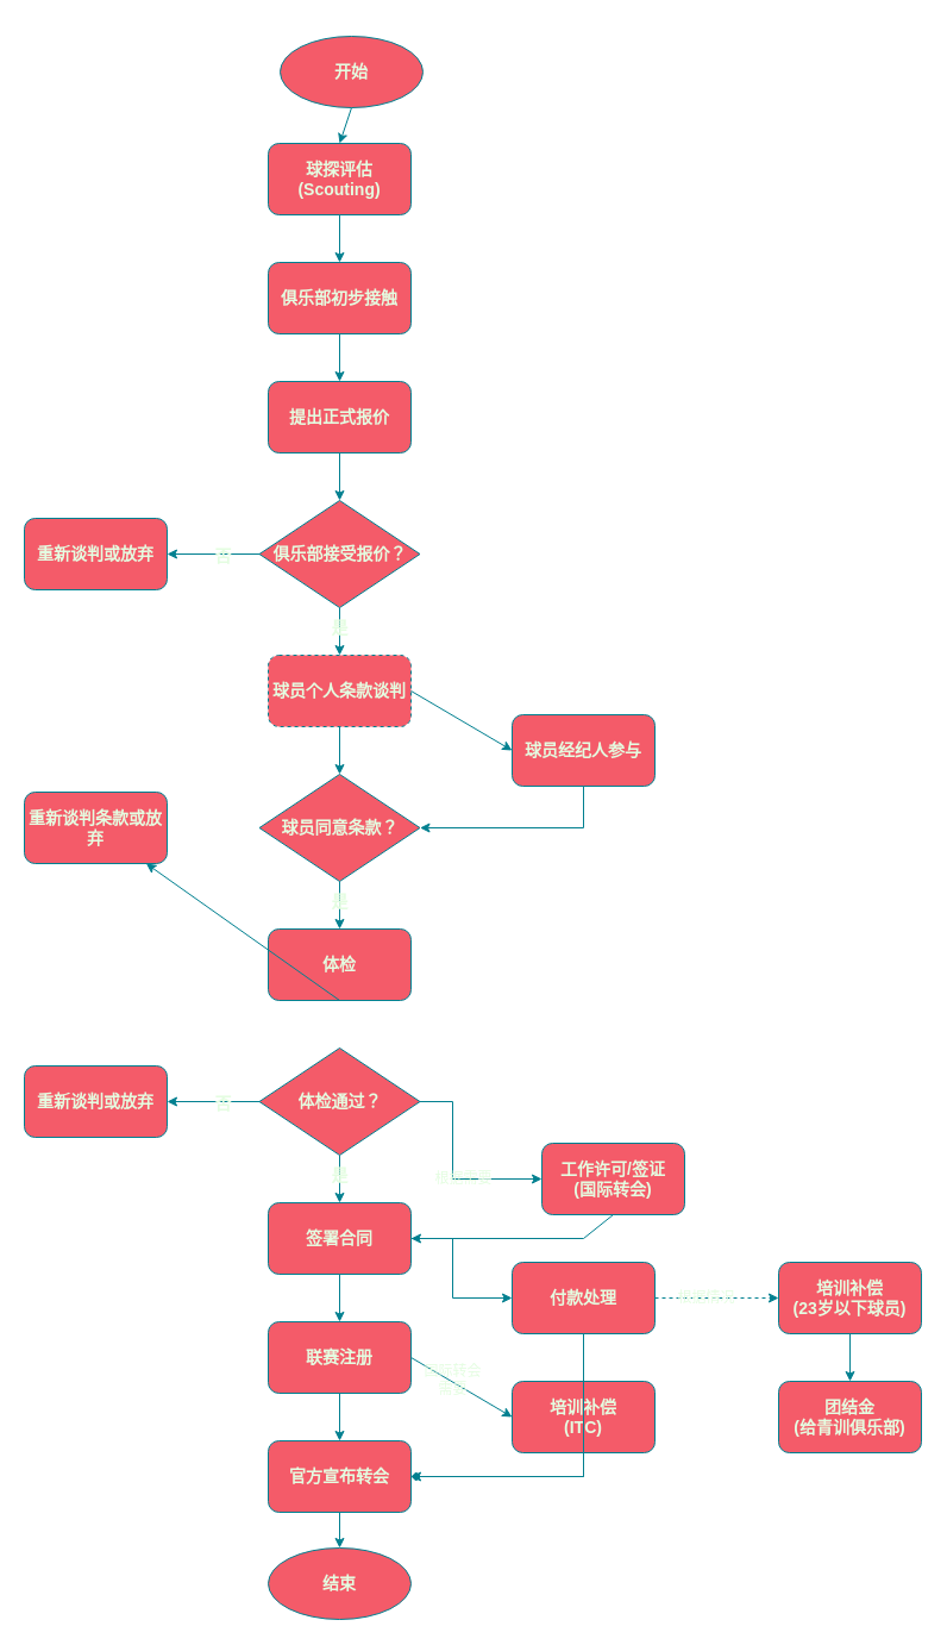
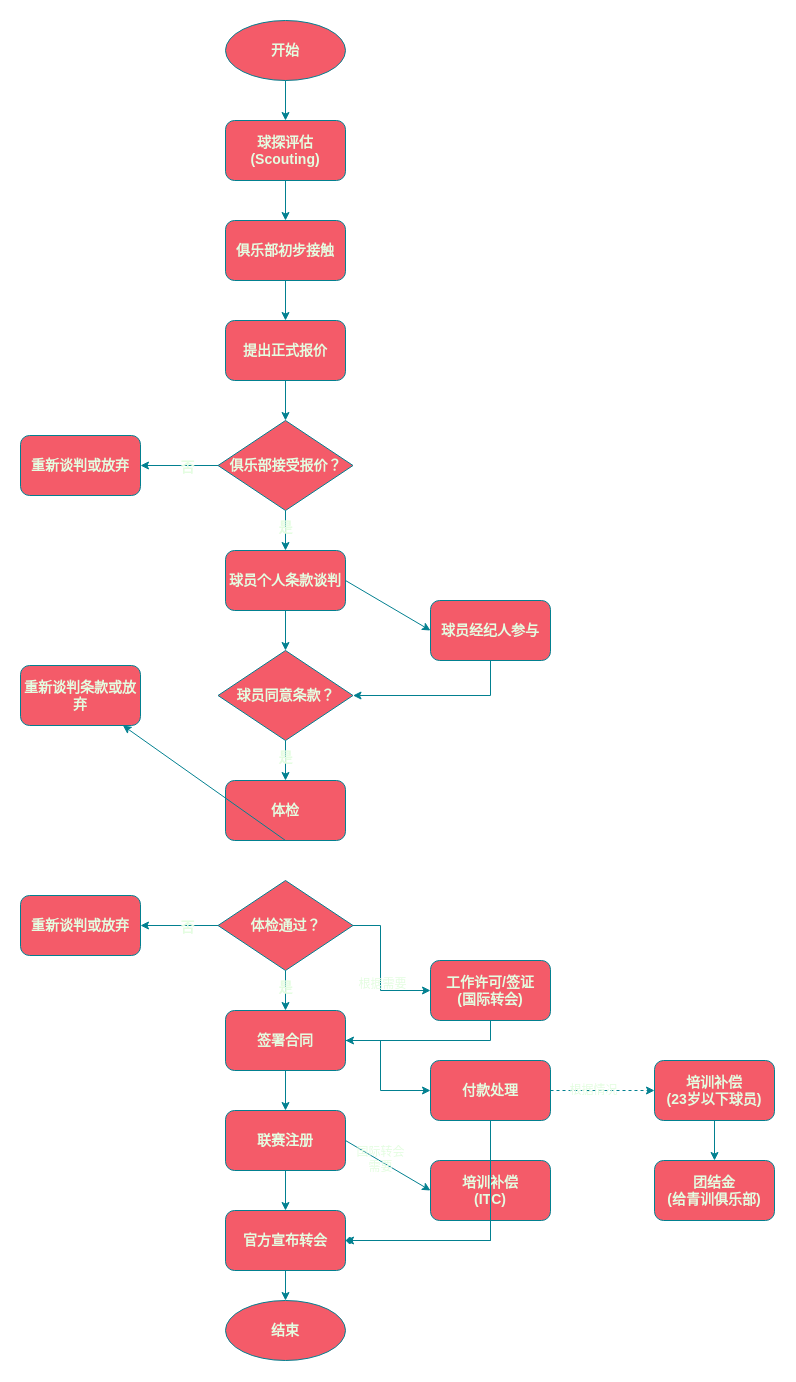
  <mxCell id="0" />
  <mxCell id="1" parent="0" />
- <mxCell id="2" value="开始" style="ellipse;whiteSpace=wrap;html=1;fillColor=#F45B69;strokeColor=#028090;fontSize=14;fontStyle=1;labelBackgroundColor=none;fontColor=#E4FDE1;" parent="1" vertex="1"><mxGeometry x="235" y="30" width="120" height="60" as="geometry" /></mxCell>
+ <mxCell id="2" value="开始" style="ellipse;whiteSpace=wrap;html=1;fillColor=#F45B69;strokeColor=#028090;fontSize=14;fontStyle=1;labelBackgroundColor=none;fontColor=#E4FDE1;" parent="1" vertex="1"><mxGeometry x="225" y="20" width="120" height="60" as="geometry" /></mxCell>
  <mxCell id="3" value="球探评估&lt;br&gt;(Scouting)" style="rounded=1;whiteSpace=wrap;html=1;fillColor=#F45B69;strokeColor=#028090;fontSize=14;fontStyle=1;labelBackgroundColor=none;fontColor=#E4FDE1;" parent="1" vertex="1"><mxGeometry x="225" y="120" width="120" height="60" as="geometry" /></mxCell>
  <mxCell id="4" value="" style="endArrow=classic;html=1;rounded=0;exitX=0.5;exitY=1;exitDx=0;exitDy=0;entryX=0.5;entryY=0;entryDx=0;entryDy=0;labelBackgroundColor=none;strokeColor=#028090;fontColor=default;" parent="1" source="2" target="3" edge="1"><mxGeometry width="50" height="50" relative="1" as="geometry"><mxPoint x="300" y="90" as="sourcePoint" /><mxPoint x="350" y="40" as="targetPoint" /></mxGeometry></mxCell>
  <mxCell id="5" value="俱乐部初步接触" style="rounded=1;whiteSpace=wrap;html=1;fillColor=#F45B69;strokeColor=#028090;fontSize=14;fontStyle=1;labelBackgroundColor=none;fontColor=#E4FDE1;" parent="1" vertex="1"><mxGeometry x="225" y="220" width="120" height="60" as="geometry" /></mxCell>
  <mxCell id="6" value="" style="endArrow=classic;html=1;rounded=0;exitX=0.5;exitY=1;exitDx=0;exitDy=0;entryX=0.5;entryY=0;entryDx=0;entryDy=0;labelBackgroundColor=none;strokeColor=#028090;fontColor=default;" parent="1" source="3" target="5" edge="1"><mxGeometry width="50" height="50" relative="1" as="geometry"><mxPoint x="300" y="190" as="sourcePoint" /><mxPoint x="350" y="140" as="targetPoint" /></mxGeometry></mxCell>
  <mxCell id="7" value="提出正式报价" style="rounded=1;whiteSpace=wrap;html=1;fillColor=#F45B69;strokeColor=#028090;fontSize=14;fontStyle=1;labelBackgroundColor=none;fontColor=#E4FDE1;" parent="1" vertex="1"><mxGeometry x="225" y="320" width="120" height="60" as="geometry" /></mxCell>
  <mxCell id="8" value="" style="endArrow=classic;html=1;rounded=0;exitX=0.5;exitY=1;exitDx=0;exitDy=0;entryX=0.5;entryY=0;entryDx=0;entryDy=0;labelBackgroundColor=none;strokeColor=#028090;fontColor=default;" parent="1" source="5" target="7" edge="1"><mxGeometry width="50" height="50" relative="1" as="geometry"><mxPoint x="300" y="290" as="sourcePoint" /><mxPoint x="350" y="240" as="targetPoint" /></mxGeometry></mxCell>
  <mxCell id="9" value="俱乐部接受报价？" style="rhombus;whiteSpace=wrap;html=1;fillColor=#F45B69;strokeColor=#028090;fontSize=14;fontStyle=1;labelBackgroundColor=none;fontColor=#E4FDE1;" parent="1" vertex="1"><mxGeometry x="217.5" y="420" width="135" height="90" as="geometry" /></mxCell>
  <mxCell id="10" value="" style="endArrow=classic;html=1;rounded=0;exitX=0.5;exitY=1;exitDx=0;exitDy=0;entryX=0.5;entryY=0;entryDx=0;entryDy=0;labelBackgroundColor=none;strokeColor=#028090;fontColor=default;" parent="1" source="7" target="9" edge="1"><mxGeometry width="50" height="50" relative="1" as="geometry"><mxPoint x="300" y="390" as="sourcePoint" /><mxPoint x="350" y="340" as="targetPoint" /></mxGeometry></mxCell>
  <mxCell id="11" value="重新谈判或放弃" style="rounded=1;whiteSpace=wrap;html=1;fillColor=#F45B69;strokeColor=#028090;fontSize=14;fontStyle=1;labelBackgroundColor=none;fontColor=#E4FDE1;" parent="1" vertex="1"><mxGeometry x="20" y="435" width="120" height="60" as="geometry" /></mxCell>
  <mxCell id="12" value="" style="endArrow=classic;html=1;rounded=0;exitX=0;exitY=0.5;exitDx=0;exitDy=0;entryX=1;entryY=0.5;entryDx=0;entryDy=0;labelBackgroundColor=none;strokeColor=#028090;fontColor=default;" parent="1" source="9" target="11" edge="1"><mxGeometry width="50" height="50" relative="1" as="geometry"><mxPoint x="220" y="470" as="sourcePoint" /><mxPoint x="270" y="420" as="targetPoint" /></mxGeometry></mxCell>
  <mxCell id="13" value="否" style="edgeLabel;html=1;align=center;verticalAlign=middle;resizable=0;points=[];fontSize=14;fontStyle=1;labelBackgroundColor=none;fontColor=#E4FDE1;" parent="12" vertex="1" connectable="0"><mxGeometry x="-0.2" y="1" relative="1" as="geometry"><mxPoint as="offset" /></mxGeometry></mxCell>
- <mxCell id="14" value="球员个人条款谈判" style="rounded=1;whiteSpace=wrap;html=1;fillColor=#F45B69;strokeColor=#028090;fontSize=14;fontStyle=1;labelBackgroundColor=none;fontColor=#E4FDE1;dashed=1;" parent="1" vertex="1"><mxGeometry x="225" y="550" width="120" height="60" as="geometry" /></mxCell>
+ <mxCell id="14" value="球员个人条款谈判" style="rounded=1;whiteSpace=wrap;html=1;fillColor=#F45B69;strokeColor=#028090;fontSize=14;fontStyle=1;labelBackgroundColor=none;fontColor=#E4FDE1;" parent="1" vertex="1"><mxGeometry x="225" y="550" width="120" height="60" as="geometry" /></mxCell>
  <mxCell id="15" value="" style="endArrow=classic;html=1;rounded=0;exitX=0.5;exitY=1;exitDx=0;exitDy=0;entryX=0.5;entryY=0;entryDx=0;entryDy=0;labelBackgroundColor=none;strokeColor=#028090;fontColor=default;" parent="1" source="9" target="14" edge="1"><mxGeometry width="50" height="50" relative="1" as="geometry"><mxPoint x="280" y="520" as="sourcePoint" /><mxPoint x="330" y="470" as="targetPoint" /></mxGeometry></mxCell>
  <mxCell id="16" value="是" style="edgeLabel;html=1;align=center;verticalAlign=middle;resizable=0;points=[];fontSize=14;fontStyle=1;labelBackgroundColor=none;fontColor=#E4FDE1;" parent="15" vertex="1" connectable="0"><mxGeometry x="-0.2" y="-1" relative="1" as="geometry"><mxPoint as="offset" /></mxGeometry></mxCell>
  <mxCell id="17" value="球员同意条款？" style="rhombus;whiteSpace=wrap;html=1;fillColor=#F45B69;strokeColor=#028090;fontSize=14;fontStyle=1;labelBackgroundColor=none;fontColor=#E4FDE1;" parent="1" vertex="1"><mxGeometry x="217.5" y="650" width="135" height="90" as="geometry" /></mxCell>
  <mxCell id="18" value="" style="endArrow=classic;html=1;rounded=0;exitX=0.5;exitY=1;exitDx=0;exitDy=0;entryX=0.5;entryY=0;entryDx=0;entryDy=0;labelBackgroundColor=none;strokeColor=#028090;fontColor=default;" parent="1" source="14" target="17" edge="1"><mxGeometry width="50" height="50" relative="1" as="geometry"><mxPoint x="280" y="620" as="sourcePoint" /><mxPoint x="330" y="570" as="targetPoint" /></mxGeometry></mxCell>
  <mxCell id="19" value="重新谈判条款或放弃" style="rounded=1;whiteSpace=wrap;html=1;fillColor=#F45B69;strokeColor=#028090;fontSize=14;fontStyle=1;labelBackgroundColor=none;fontColor=#E4FDE1;" parent="1" vertex="1"><mxGeometry x="20" y="665" width="120" height="60" as="geometry" /></mxCell>
  <mxCell id="20" value="体检" style="rounded=1;whiteSpace=wrap;html=1;fillColor=#F45B69;strokeColor=#028090;fontSize=14;fontStyle=1;labelBackgroundColor=none;fontColor=#E4FDE1;" parent="1" vertex="1"><mxGeometry x="225" y="780" width="120" height="60" as="geometry" /></mxCell>
  <mxCell id="21" value="" style="endArrow=classic;html=1;rounded=0;exitX=0.5;exitY=1;exitDx=0;exitDy=0;entryX=0.5;entryY=0;entryDx=0;entryDy=0;labelBackgroundColor=none;strokeColor=#028090;fontColor=default;" parent="1" source="17" target="20" edge="1"><mxGeometry width="50" height="50" relative="1" as="geometry"><mxPoint x="280" y="750" as="sourcePoint" /><mxPoint x="330" y="700" as="targetPoint" /></mxGeometry></mxCell>
  <mxCell id="22" value="是" style="edgeLabel;html=1;align=center;verticalAlign=middle;resizable=0;points=[];fontSize=14;fontStyle=1;labelBackgroundColor=none;fontColor=#E4FDE1;" parent="21" vertex="1" connectable="0"><mxGeometry x="-0.2" y="-1" relative="1" as="geometry"><mxPoint as="offset" /></mxGeometry></mxCell>
  <mxCell id="23" value="体检通过？" style="rhombus;whiteSpace=wrap;html=1;fillColor=#F45B69;strokeColor=#028090;fontSize=14;fontStyle=1;labelBackgroundColor=none;fontColor=#E4FDE1;" parent="1" vertex="1"><mxGeometry x="217.5" y="880" width="135" height="90" as="geometry" /></mxCell>
  <mxCell id="24" value="" style="endArrow=classic;html=1;rounded=0;exitX=0.5;exitY=1;exitDx=0;exitDy=0;labelBackgroundColor=none;strokeColor=#028090;fontColor=default;" parent="1" source="20" target="19" edge="1"><mxGeometry width="50" height="50" relative="1" as="geometry"><mxPoint x="280" y="850" as="sourcePoint" /><mxPoint x="330" y="800" as="targetPoint" /></mxGeometry></mxCell>
  <mxCell id="25" value="重新谈判或放弃" style="rounded=1;whiteSpace=wrap;html=1;fillColor=#F45B69;strokeColor=#028090;fontSize=14;fontStyle=1;labelBackgroundColor=none;fontColor=#E4FDE1;" parent="1" vertex="1"><mxGeometry x="20" y="895" width="120" height="60" as="geometry" /></mxCell>
  <mxCell id="26" value="" style="endArrow=classic;html=1;rounded=0;exitX=0;exitY=0.5;exitDx=0;exitDy=0;entryX=1;entryY=0.5;entryDx=0;entryDy=0;labelBackgroundColor=none;strokeColor=#028090;fontColor=default;" parent="1" source="23" target="25" edge="1"><mxGeometry width="50" height="50" relative="1" as="geometry"><mxPoint x="220" y="930" as="sourcePoint" /><mxPoint x="270" y="880" as="targetPoint" /></mxGeometry></mxCell>
  <mxCell id="27" value="否" style="edgeLabel;html=1;align=center;verticalAlign=middle;resizable=0;points=[];fontSize=14;fontStyle=1;labelBackgroundColor=none;fontColor=#E4FDE1;" parent="26" vertex="1" connectable="0"><mxGeometry x="-0.2" y="1" relative="1" as="geometry"><mxPoint as="offset" /></mxGeometry></mxCell>
  <mxCell id="28" value="签署合同" style="rounded=1;whiteSpace=wrap;html=1;fillColor=#F45B69;strokeColor=#028090;fontSize=14;fontStyle=1;labelBackgroundColor=none;fontColor=#E4FDE1;" parent="1" vertex="1"><mxGeometry x="225" y="1010" width="120" height="60" as="geometry" /></mxCell>
  <mxCell id="29" value="" style="endArrow=classic;html=1;rounded=0;exitX=0.5;exitY=1;exitDx=0;exitDy=0;entryX=0.5;entryY=0;entryDx=0;entryDy=0;labelBackgroundColor=none;strokeColor=#028090;fontColor=default;" parent="1" source="23" target="28" edge="1"><mxGeometry width="50" height="50" relative="1" as="geometry"><mxPoint x="280" y="980" as="sourcePoint" /><mxPoint x="330" y="930" as="targetPoint" /></mxGeometry></mxCell>
  <mxCell id="30" value="是" style="edgeLabel;html=1;align=center;verticalAlign=middle;resizable=0;points=[];fontSize=14;fontStyle=1;labelBackgroundColor=none;fontColor=#E4FDE1;" parent="29" vertex="1" connectable="0"><mxGeometry x="-0.2" y="-1" relative="1" as="geometry"><mxPoint as="offset" /></mxGeometry></mxCell>
  <mxCell id="31" value="联赛注册" style="rounded=1;whiteSpace=wrap;html=1;fillColor=#F45B69;strokeColor=#028090;fontSize=14;fontStyle=1;labelBackgroundColor=none;fontColor=#E4FDE1;" parent="1" vertex="1"><mxGeometry x="225" y="1110" width="120" height="60" as="geometry" /></mxCell>
  <mxCell id="32" value="" style="endArrow=classic;html=1;rounded=0;exitX=0.5;exitY=1;exitDx=0;exitDy=0;entryX=0.5;entryY=0;entryDx=0;entryDy=0;labelBackgroundColor=none;strokeColor=#028090;fontColor=default;" parent="1" source="28" target="31" edge="1"><mxGeometry width="50" height="50" relative="1" as="geometry"><mxPoint x="280" y="1080" as="sourcePoint" /><mxPoint x="330" y="1030" as="targetPoint" /></mxGeometry></mxCell>
  <mxCell id="33" value="官方宣布转会" style="rounded=1;whiteSpace=wrap;html=1;fillColor=#F45B69;strokeColor=#028090;fontSize=14;fontStyle=1;labelBackgroundColor=none;fontColor=#E4FDE1;" parent="1" vertex="1"><mxGeometry x="225" y="1210" width="120" height="60" as="geometry" /></mxCell>
  <mxCell id="34" value="" style="endArrow=classic;html=1;rounded=0;exitX=0.5;exitY=1;exitDx=0;exitDy=0;entryX=0.5;entryY=0;entryDx=0;entryDy=0;labelBackgroundColor=none;strokeColor=#028090;fontColor=default;" parent="1" source="31" target="33" edge="1"><mxGeometry width="50" height="50" relative="1" as="geometry"><mxPoint x="280" y="1180" as="sourcePoint" /><mxPoint x="330" y="1130" as="targetPoint" /></mxGeometry></mxCell>
  <mxCell id="35" value="结束" style="ellipse;whiteSpace=wrap;html=1;fillColor=#F45B69;strokeColor=#028090;fontSize=14;fontStyle=1;labelBackgroundColor=none;fontColor=#E4FDE1;" parent="1" vertex="1"><mxGeometry x="225" y="1300" width="120" height="60" as="geometry" /></mxCell>
  <mxCell id="36" value="" style="endArrow=classic;html=1;rounded=0;exitX=0.5;exitY=1;exitDx=0;exitDy=0;entryX=0.5;entryY=0;entryDx=0;entryDy=0;labelBackgroundColor=none;strokeColor=#028090;fontColor=default;" parent="1" source="33" target="35" edge="1"><mxGeometry width="50" height="50" relative="1" as="geometry"><mxPoint x="280" y="1280" as="sourcePoint" /><mxPoint x="330" y="1230" as="targetPoint" /></mxGeometry></mxCell>
  <mxCell id="37" value="付款处理" style="rounded=1;whiteSpace=wrap;html=1;fillColor=#F45B69;strokeColor=#028090;fontSize=14;fontStyle=1;labelBackgroundColor=none;fontColor=#E4FDE1;" parent="1" vertex="1"><mxGeometry x="430" y="1060" width="120" height="60" as="geometry" /></mxCell>
  <mxCell id="38" value="" style="endArrow=classic;html=1;rounded=0;exitX=1;exitY=0.5;exitDx=0;exitDy=0;entryX=0;entryY=0.5;entryDx=0;entryDy=0;labelBackgroundColor=none;strokeColor=#028090;fontColor=default;" parent="1" source="28" target="37" edge="1"><mxGeometry width="50" height="50" relative="1" as="geometry"><mxPoint x="360" y="1040" as="sourcePoint" /><mxPoint x="410" y="990" as="targetPoint" /><Array as="points"><mxPoint x="380" y="1040" /><mxPoint x="380" y="1090" /></Array></mxGeometry></mxCell>
  <mxCell id="39" value="培训补偿&lt;br&gt;(ITC)" style="rounded=1;whiteSpace=wrap;html=1;fillColor=#F45B69;strokeColor=#028090;fontSize=14;fontStyle=1;labelBackgroundColor=none;fontColor=#E4FDE1;" parent="1" vertex="1"><mxGeometry x="430" y="1160" width="120" height="60" as="geometry" /></mxCell>
  <mxCell id="40" value="" style="endArrow=classic;html=1;rounded=0;exitX=1;exitY=0.5;exitDx=0;exitDy=0;entryX=0;entryY=0.5;entryDx=0;entryDy=0;labelBackgroundColor=none;strokeColor=#028090;fontColor=default;" parent="1" source="31" target="39" edge="1"><mxGeometry width="50" height="50" relative="1" as="geometry"><mxPoint x="360" y="1140" as="sourcePoint" /><mxPoint x="410" y="1090" as="targetPoint" /></mxGeometry></mxCell>
  <mxCell id="41" value="国际转会&lt;br&gt;需要" style="edgeLabel;html=1;align=center;verticalAlign=middle;resizable=0;points=[];fontSize=12;labelBackgroundColor=none;fontColor=#E4FDE1;" parent="40" vertex="1" connectable="0"><mxGeometry x="-0.2" y="1" relative="1" as="geometry"><mxPoint as="offset" /></mxGeometry></mxCell>
  <mxCell id="42" value="" style="endArrow=diamond;html=1;rounded=0;exitX=0.5;exitY=1;exitDx=0;exitDy=0;entryX=1;entryY=0.5;entryDx=0;entryDy=0;labelBackgroundColor=none;strokeColor=#028090;fontColor=default;" parent="1" source="37" target="33" edge="1"><mxGeometry width="50" height="50" relative="1" as="geometry"><mxPoint x="490" y="1130" as="sourcePoint" /><mxPoint x="540" y="1080" as="targetPoint" /><Array as="points"><mxPoint x="490" y="1240" /></Array></mxGeometry></mxCell>
  <mxCell id="43" value="" style="endArrow=classic;html=1;rounded=0;exitX=0.5;exitY=1;exitDx=0;exitDy=0;entryX=1;entryY=0.5;entryDx=0;entryDy=0;labelBackgroundColor=none;strokeColor=#028090;fontColor=default;" parent="1" source="39" target="33" edge="1"><mxGeometry width="50" height="50" relative="1" as="geometry"><mxPoint x="490" y="1230" as="sourcePoint" /><mxPoint x="540" y="1180" as="targetPoint" /><Array as="points"><mxPoint x="490" y="1240" /></Array></mxGeometry></mxCell>
  <mxCell id="44" value="球员经纪人参与" style="rounded=1;whiteSpace=wrap;html=1;fillColor=#F45B69;strokeColor=#028090;fontSize=14;fontStyle=1;labelBackgroundColor=none;fontColor=#E4FDE1;" parent="1" vertex="1"><mxGeometry x="430" y="600" width="120" height="60" as="geometry" /></mxCell>
  <mxCell id="45" value="" style="endArrow=classic;html=1;rounded=0;exitX=1;exitY=0.5;exitDx=0;exitDy=0;entryX=0;entryY=0.5;entryDx=0;entryDy=0;labelBackgroundColor=none;strokeColor=#028090;fontColor=default;" parent="1" source="14" target="44" edge="1"><mxGeometry width="50" height="50" relative="1" as="geometry"><mxPoint x="360" y="580" as="sourcePoint" /><mxPoint x="410" y="530" as="targetPoint" /></mxGeometry></mxCell>
  <mxCell id="46" value="" style="endArrow=classic;html=1;rounded=0;exitX=0.5;exitY=1;exitDx=0;exitDy=0;entryX=1;entryY=0.5;entryDx=0;entryDy=0;labelBackgroundColor=none;strokeColor=#028090;fontColor=default;" parent="1" source="44" target="17" edge="1"><mxGeometry width="50" height="50" relative="1" as="geometry"><mxPoint x="490" y="670" as="sourcePoint" /><mxPoint x="540" y="620" as="targetPoint" /><Array as="points"><mxPoint x="490" y="695" /></Array></mxGeometry></mxCell>
- <mxCell id="47" value="工作许可/签证&lt;br&gt;(国际转会)" style="rounded=1;whiteSpace=wrap;html=1;fillColor=#F45B69;strokeColor=#028090;fontSize=14;fontStyle=1;labelBackgroundColor=none;fontColor=#E4FDE1;" parent="1" vertex="1"><mxGeometry x="455" y="960" width="120" height="60" as="geometry" /></mxCell>
+ <mxCell id="47" value="工作许可/签证&lt;br&gt;(国际转会)" style="rounded=1;whiteSpace=wrap;html=1;fillColor=#F45B69;strokeColor=#028090;fontSize=14;fontStyle=1;labelBackgroundColor=none;fontColor=#E4FDE1;" parent="1" vertex="1"><mxGeometry x="430" y="960" width="120" height="60" as="geometry" /></mxCell>
  <mxCell id="48" value="" style="endArrow=classic;html=1;rounded=0;exitX=1;exitY=0.5;exitDx=0;exitDy=0;entryX=0;entryY=0.5;entryDx=0;entryDy=0;labelBackgroundColor=none;strokeColor=#028090;fontColor=default;" parent="1" source="23" target="47" edge="1"><mxGeometry width="50" height="50" relative="1" as="geometry"><mxPoint x="360" y="925" as="sourcePoint" /><mxPoint x="410" y="875" as="targetPoint" /><Array as="points"><mxPoint x="380" y="925" /><mxPoint x="380" y="990" /></Array></mxGeometry></mxCell>
  <mxCell id="49" value="根据需要" style="edgeLabel;html=1;align=center;verticalAlign=middle;resizable=0;points=[];fontSize=12;labelBackgroundColor=none;fontColor=#E4FDE1;" parent="48" vertex="1" connectable="0"><mxGeometry x="0.2" y="1" relative="1" as="geometry"><mxPoint as="offset" /></mxGeometry></mxCell>
  <mxCell id="50" value="" style="endArrow=classic;html=1;rounded=0;exitX=0.5;exitY=1;exitDx=0;exitDy=0;entryX=1;entryY=0.5;entryDx=0;entryDy=0;labelBackgroundColor=none;strokeColor=#028090;fontColor=default;" parent="1" source="47" target="28" edge="1"><mxGeometry width="50" height="50" relative="1" as="geometry"><mxPoint x="490" y="1030" as="sourcePoint" /><mxPoint x="540" y="980" as="targetPoint" /><Array as="points"><mxPoint x="490" y="1040" /></Array></mxGeometry></mxCell>
  <mxCell id="51" value="培训补偿&lt;br&gt;(23岁以下球员)" style="rounded=1;whiteSpace=wrap;html=1;fillColor=#F45B69;strokeColor=#028090;fontSize=14;fontStyle=1;labelBackgroundColor=none;fontColor=#E4FDE1;" parent="1" vertex="1"><mxGeometry x="654" y="1060" width="120" height="60" as="geometry" /></mxCell>
  <mxCell id="52" value="" style="endArrow=classic;html=1;rounded=0;exitX=1;exitY=0.5;exitDx=0;exitDy=0;entryX=0;entryY=0.5;entryDx=0;entryDy=0;labelBackgroundColor=none;strokeColor=#028090;fontColor=default;dashed=1;" parent="1" source="37" target="51" edge="1"><mxGeometry width="50" height="50" relative="1" as="geometry"><mxPoint x="560" y="1090" as="sourcePoint" /><mxPoint x="610" y="1040" as="targetPoint" /></mxGeometry></mxCell>
  <mxCell id="53" value="根据情况" style="edgeLabel;html=1;align=center;verticalAlign=middle;resizable=0;points=[];fontSize=12;labelBackgroundColor=none;fontColor=#E4FDE1;" parent="52" vertex="1" connectable="0"><mxGeometry x="-0.2" y="1" relative="1" as="geometry"><mxPoint as="offset" /></mxGeometry></mxCell>
  <mxCell id="54" value="团结金&lt;br&gt;(给青训俱乐部)" style="rounded=1;whiteSpace=wrap;html=1;fillColor=#F45B69;strokeColor=#028090;fontSize=14;fontStyle=1;labelBackgroundColor=none;fontColor=#E4FDE1;" parent="1" vertex="1"><mxGeometry x="654" y="1160" width="120" height="60" as="geometry" /></mxCell>
  <mxCell id="55" value="" style="endArrow=classic;html=1;rounded=0;exitX=0.5;exitY=1;exitDx=0;exitDy=0;entryX=0.5;entryY=0;entryDx=0;entryDy=0;labelBackgroundColor=none;strokeColor=#028090;fontColor=default;" parent="1" source="51" target="54" edge="1"><mxGeometry width="50" height="50" relative="1" as="geometry"><mxPoint x="714" y="1130" as="sourcePoint" /><mxPoint x="764" y="1080" as="targetPoint" /></mxGeometry></mxCell>
